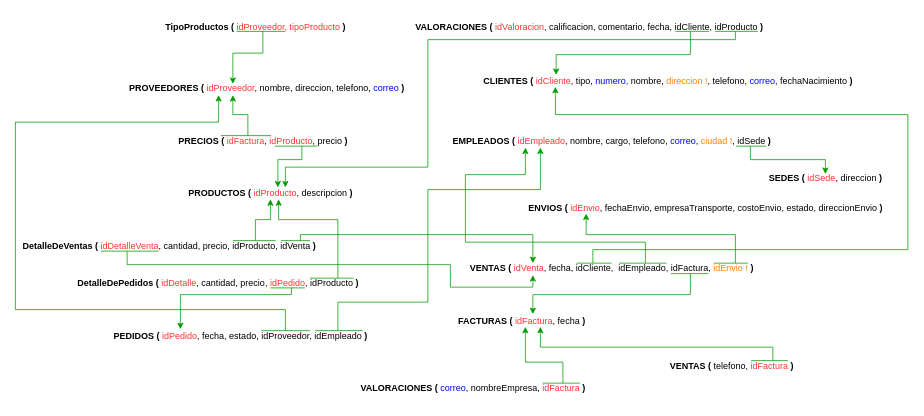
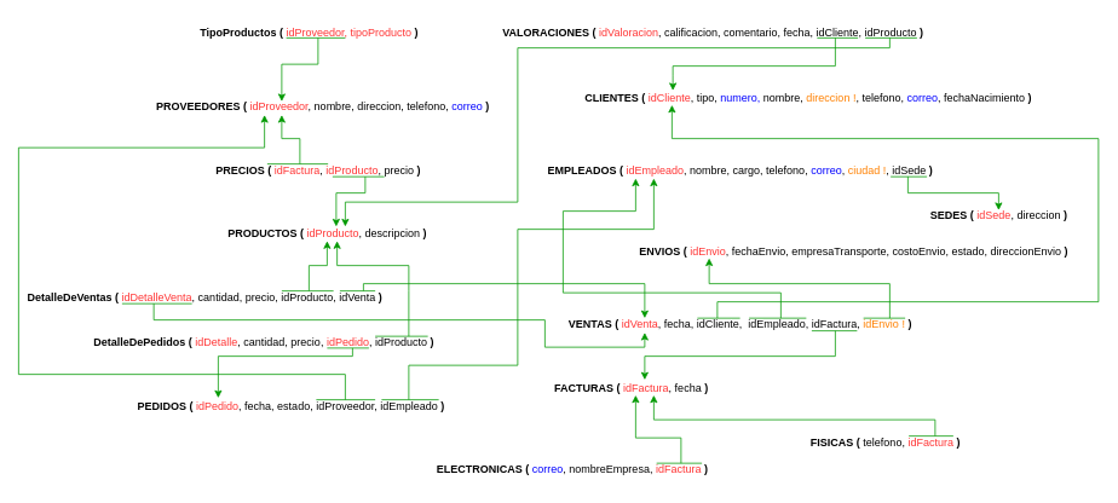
  <mxCell id="0" />
  <mxCell id="1" parent="0" />
  <mxCell id="2" value="&lt;b&gt;PROVEEDORES ( &lt;/b&gt;&lt;font style=&quot;color: rgb(255, 51, 51);&quot;&gt;idProveedor&lt;/font&gt;, nombre, direccion, telefono, &lt;font style=&quot;color: rgb(0, 0, 255);&quot;&gt;correo&lt;/font&gt;&lt;b&gt;&amp;nbsp;)&lt;/b&gt;" style="text;html=1;align=center;verticalAlign=middle;resizable=0;points=[];autosize=1;" parent="1" vertex="1"><mxGeometry x="160" y="102" width="390" height="30" as="geometry" /></mxCell>
  <mxCell id="3" value="&lt;b&gt;PRODUCTOS ( &lt;/b&gt;&lt;font style=&quot;color: rgb(255, 51, 51);&quot;&gt;i&lt;/font&gt;&lt;font style=&quot;color: rgb(255, 51, 51);&quot;&gt;dProducto&lt;/font&gt;, descripcion&lt;b&gt;&amp;nbsp;)&lt;/b&gt;" style="text;html=1;align=center;verticalAlign=middle;resizable=0;points=[];autosize=1;" parent="1" vertex="1"><mxGeometry x="240" y="242" width="240" height="30" as="geometry" /></mxCell>
  <mxCell id="4" style="edgeStyle=orthogonalEdgeStyle;rounded=0;orthogonalLoop=1;jettySize=auto;html=1;strokeColor=#009900;" parent="1" edge="1"><mxGeometry relative="1" as="geometry"><mxPoint x="370" y="249" as="targetPoint" /><mxPoint x="402" y="194" as="sourcePoint" /><Array as="points"><mxPoint x="402" y="212" /><mxPoint x="370" y="212" /></Array></mxGeometry></mxCell>
  <mxCell id="5" style="edgeStyle=orthogonalEdgeStyle;rounded=0;orthogonalLoop=1;jettySize=auto;html=1;strokeColor=#009900;" parent="1" edge="1"><mxGeometry relative="1" as="geometry"><mxPoint x="310" y="126" as="targetPoint" /><mxPoint x="330" y="180" as="sourcePoint" /><Array as="points"><mxPoint x="330" y="152" /><mxPoint x="310" y="152" /></Array></mxGeometry></mxCell>
  <mxCell id="6" value="&lt;b&gt;PRECIOS ( &lt;/b&gt;&lt;font style=&quot;color: rgb(255, 51, 51);&quot;&gt;idFactura&lt;/font&gt;, &lt;font style=&quot;color: rgb(255, 51, 51);&quot;&gt;idProducto&lt;/font&gt;, precio&lt;b&gt;&amp;nbsp;)&lt;/b&gt;" style="text;html=1;align=center;verticalAlign=middle;resizable=0;points=[];autosize=1;" parent="1" vertex="1"><mxGeometry x="220" y="172" width="260" height="30" as="geometry" /></mxCell>
  <mxCell id="7" style="edgeStyle=orthogonalEdgeStyle;rounded=0;orthogonalLoop=1;jettySize=auto;html=1;strokeColor=#009900;" parent="1" edge="1"><mxGeometry relative="1" as="geometry"><mxPoint x="240" y="438" as="targetPoint" /><mxPoint x="388" y="383" as="sourcePoint" /><Array as="points"><mxPoint x="388" y="392" /><mxPoint x="240" y="392" /></Array></mxGeometry></mxCell>
  <mxCell id="8" style="edgeStyle=orthogonalEdgeStyle;rounded=0;orthogonalLoop=1;jettySize=auto;html=1;strokeColor=#009900;" parent="1" edge="1"><mxGeometry relative="1" as="geometry"><mxPoint x="371" y="265" as="targetPoint" /><mxPoint x="450" y="370" as="sourcePoint" /><Array as="points"><mxPoint x="450" y="320" /><mxPoint x="450" y="292" /><mxPoint x="371" y="292" /></Array></mxGeometry></mxCell>
  <mxCell id="9" value="&lt;b&gt;DetalleDePedidos ( &lt;/b&gt;&lt;font style=&quot;color: rgb(255, 51, 51);&quot;&gt;idDetalle&lt;/font&gt;, cantidad, precio, &lt;font style=&quot;color: rgb(255, 51, 51);&quot;&gt;idPedido&lt;/font&gt;, idProducto&lt;b&gt;&amp;nbsp;)&lt;/b&gt;" style="text;html=1;align=center;verticalAlign=middle;resizable=0;points=[];autosize=1;" parent="1" vertex="1"><mxGeometry x="90" y="362" width="400" height="30" as="geometry" /></mxCell>
  <mxCell id="10" style="edgeStyle=orthogonalEdgeStyle;rounded=0;orthogonalLoop=1;jettySize=auto;html=1;strokeColor=#009900;" parent="1" edge="1"><mxGeometry relative="1" as="geometry"><mxPoint x="291" y="126" as="targetPoint" /><mxPoint x="380" y="440" as="sourcePoint" /><Array as="points"><mxPoint x="380" y="412" /><mxPoint x="20" y="412" /><mxPoint x="20" y="162" /><mxPoint x="291" y="162" /></Array></mxGeometry></mxCell>
  <mxCell id="11" style="edgeStyle=orthogonalEdgeStyle;rounded=0;orthogonalLoop=1;jettySize=auto;html=1;strokeColor=#009900;" parent="1" edge="1"><mxGeometry relative="1" as="geometry"><mxPoint x="720" y="196" as="targetPoint" /><mxPoint x="450" y="440" as="sourcePoint" /><Array as="points"><mxPoint x="450" y="402" /><mxPoint x="570" y="402" /><mxPoint x="570" y="252" /><mxPoint x="720" y="252" /></Array></mxGeometry></mxCell>
  <mxCell id="12" value="&lt;b&gt;PEDIDOS ( &lt;/b&gt;&lt;font style=&quot;color: rgb(255, 51, 51);&quot;&gt;idPedido&lt;/font&gt;, fecha, estado, idProveedor, idEmpleado&lt;b&gt; )&lt;/b&gt;" style="text;html=1;align=center;verticalAlign=middle;resizable=0;points=[];autosize=1;" parent="1" vertex="1"><mxGeometry x="140" y="432" width="360" height="30" as="geometry" /></mxCell>
  <mxCell id="13" style="edgeStyle=orthogonalEdgeStyle;rounded=0;orthogonalLoop=1;jettySize=auto;html=1;strokeColor=#009900;" parent="1" edge="1"><mxGeometry relative="1" as="geometry"><mxPoint x="360" y="265" as="targetPoint" /><mxPoint x="340" y="320" as="sourcePoint" /><Array as="points"><mxPoint x="340" y="292" /><mxPoint x="360" y="292" /></Array></mxGeometry></mxCell>
  <mxCell id="14" style="edgeStyle=orthogonalEdgeStyle;rounded=0;orthogonalLoop=1;jettySize=auto;html=1;strokeColor=#009900;" parent="1" edge="1"><mxGeometry relative="1" as="geometry"><mxPoint x="710" y="350" as="targetPoint" /><mxPoint x="400" y="320" as="sourcePoint" /><Array as="points"><mxPoint x="400" y="312" /><mxPoint x="710" y="312" /></Array></mxGeometry></mxCell>
  <mxCell id="15" style="edgeStyle=orthogonalEdgeStyle;rounded=0;orthogonalLoop=1;jettySize=auto;html=1;strokeColor=#009900;" edge="1" parent="1"><mxGeometry relative="1" as="geometry"><mxPoint x="710" y="366" as="targetPoint" /><mxPoint x="169" y="334" as="sourcePoint" /><Array as="points"><mxPoint x="169" y="352" /><mxPoint x="600" y="352" /><mxPoint x="600" y="382" /><mxPoint x="710" y="382" /></Array></mxGeometry></mxCell>
  <mxCell id="16" value="&lt;b&gt;DetalleDeVentas ( &lt;/b&gt;&lt;font style=&quot;color: rgb(255, 51, 51);&quot;&gt;idDetalleVenta&lt;/font&gt;, cantidad, precio, idProducto, idVenta&lt;b&gt;&amp;nbsp;)&lt;/b&gt;" style="text;html=1;align=center;verticalAlign=middle;resizable=0;points=[];autosize=1;" parent="1" vertex="1"><mxGeometry x="20" y="312" width="410" height="30" as="geometry" /></mxCell>
  <mxCell id="17" style="edgeStyle=orthogonalEdgeStyle;rounded=0;orthogonalLoop=1;jettySize=auto;html=1;strokeColor=#009900;" parent="1" edge="1"><mxGeometry relative="1" as="geometry"><mxPoint x="740" y="115" as="targetPoint" /><mxPoint x="790" y="350" as="sourcePoint" /><Array as="points"><mxPoint x="790" y="332" /><mxPoint x="1210" y="332" /><mxPoint x="1210" y="152" /><mxPoint x="740" y="152" /></Array></mxGeometry></mxCell>
  <mxCell id="18" style="edgeStyle=orthogonalEdgeStyle;rounded=0;orthogonalLoop=1;jettySize=auto;html=1;strokeColor=#009900;" parent="1" edge="1"><mxGeometry relative="1" as="geometry"><mxPoint x="700" y="196" as="targetPoint" /><mxPoint x="860" y="350" as="sourcePoint" /><Array as="points"><mxPoint x="860" y="322" /><mxPoint x="620" y="322" /><mxPoint x="620" y="232" /><mxPoint x="700" y="232" /></Array></mxGeometry></mxCell>
  <mxCell id="19" style="edgeStyle=orthogonalEdgeStyle;rounded=0;orthogonalLoop=1;jettySize=auto;html=1;strokeColor=#009900;" parent="1" edge="1"><mxGeometry relative="1" as="geometry"><mxPoint x="710" y="418" as="targetPoint" /><mxPoint x="920" y="364" as="sourcePoint" /><Array as="points"><mxPoint x="920" y="392" /><mxPoint x="710" y="392" /></Array></mxGeometry></mxCell>
  <mxCell id="20" style="edgeStyle=orthogonalEdgeStyle;rounded=0;orthogonalLoop=1;jettySize=auto;html=1;strokeColor=#009900;" parent="1" edge="1"><mxGeometry relative="1" as="geometry"><mxPoint x="781" y="284" as="targetPoint" /><mxPoint x="980" y="350" as="sourcePoint" /><Array as="points"><mxPoint x="980" y="312" /><mxPoint x="781" y="312" /></Array></mxGeometry></mxCell>
  <mxCell id="21" value="&lt;b&gt;VENTAS (&lt;font style=&quot;color: rgb(255, 51, 51);&quot;&gt; &lt;/font&gt;&lt;/b&gt;&lt;font style=&quot;color: rgb(255, 51, 51);&quot;&gt;idVenta&lt;/font&gt;, fecha, idCliente,&amp;nbsp;&lt;b&gt;&amp;nbsp;&lt;/b&gt;idEmpleado, idFactura,&lt;font style=&quot;color: rgb(255, 128, 0);&quot;&gt; idEnvio !&amp;nbsp;&lt;/font&gt;&lt;b&gt;)&lt;/b&gt;" style="text;html=1;align=center;verticalAlign=middle;resizable=0;points=[];autosize=1;" parent="1" vertex="1"><mxGeometry x="615" y="342" width="400" height="30" as="geometry" /></mxCell>
  <mxCell id="22" value="&lt;b&gt;CLIENTES ( &lt;/b&gt;&lt;font style=&quot;color: rgb(255, 51, 51);&quot;&gt;idCliente&lt;/font&gt;, tipo, &lt;font style=&quot;color: rgb(0, 0, 255);&quot;&gt;numero,&amp;nbsp;&lt;/font&gt;nombre, &lt;font style=&quot;color: rgb(255, 128, 0);&quot;&gt;direccion !&lt;/font&gt;, telefono, &lt;font style=&quot;color: rgb(0, 0, 255);&quot;&gt;correo&lt;/font&gt;, fechaNacimiento&lt;b&gt;&amp;nbsp;)&lt;/b&gt;" style="text;html=1;align=center;verticalAlign=middle;resizable=0;points=[];autosize=1;" parent="1" vertex="1"><mxGeometry x="630" y="92" width="520" height="30" as="geometry" /></mxCell>
  <mxCell id="23" value="&lt;b&gt;ENVIOS ( &lt;/b&gt;&lt;font style=&quot;color: rgb(255, 51, 51);&quot;&gt;idEnvio&lt;/font&gt;, fechaEnvio, empresaTransporte, costoEnvio, estado, direccionEnvio&lt;b&gt;&amp;nbsp;)&lt;/b&gt;" style="text;html=1;align=center;verticalAlign=middle;resizable=0;points=[];autosize=1;" parent="1" vertex="1"><mxGeometry x="690" y="262" width="500" height="30" as="geometry" /></mxCell>
  <mxCell id="24" value="&lt;b&gt;FACTURAS ( &lt;/b&gt;&lt;font style=&quot;color: rgb(255, 51, 51);&quot;&gt;idFactura&lt;/font&gt;, fecha&lt;b&gt;&amp;nbsp;)&lt;/b&gt;" style="text;html=1;align=center;verticalAlign=middle;resizable=0;points=[];autosize=1;strokeColor=none;fillColor=none;" parent="1" vertex="1"><mxGeometry x="600" y="412" width="190" height="30" as="geometry" /></mxCell>
  <mxCell id="25" style="edgeStyle=orthogonalEdgeStyle;rounded=0;orthogonalLoop=1;jettySize=auto;html=1;strokeColor=#009900;" parent="1" edge="1"><mxGeometry relative="1" as="geometry"><mxPoint x="700" y="435" as="targetPoint" /><mxPoint x="750" y="510" as="sourcePoint" /><Array as="points"><mxPoint x="750" y="482" /><mxPoint x="700" y="482" /></Array></mxGeometry></mxCell>
- <mxCell id="26" value="&lt;b&gt;VALORACIONES ( &lt;/b&gt;&lt;font style=&quot;color: rgb(0, 0, 255);&quot;&gt;correo&lt;/font&gt;, nombreEmpresa, &lt;font style=&quot;color: rgb(255, 51, 51);&quot;&gt;idFactura&lt;/font&gt;&lt;b&gt;&lt;font style=&quot;color: rgb(255, 51, 51);&quot;&gt; &lt;/font&gt;)&lt;/b&gt;" style="text;html=1;align=center;verticalAlign=middle;resizable=0;points=[];autosize=1;strokeColor=none;fillColor=none;" parent="1" vertex="1"><mxGeometry x="470" y="502" width="320" height="30" as="geometry" /></mxCell>
+ <mxCell id="26" value="&lt;b&gt;ELECTRONICAS ( &lt;/b&gt;&lt;font style=&quot;color: rgb(0, 0, 255);&quot;&gt;correo&lt;/font&gt;, nombreEmpresa, &lt;font style=&quot;color: rgb(255, 51, 51);&quot;&gt;idFactura&lt;/font&gt;&lt;b&gt;&lt;font style=&quot;color: rgb(255, 51, 51);&quot;&gt; &lt;/font&gt;)&lt;/b&gt;" style="text;html=1;align=center;verticalAlign=middle;resizable=0;points=[];autosize=1;strokeColor=none;fillColor=none;" parent="1" vertex="1"><mxGeometry x="470" y="502" width="320" height="30" as="geometry" /></mxCell>
  <mxCell id="27" style="edgeStyle=orthogonalEdgeStyle;rounded=0;orthogonalLoop=1;jettySize=auto;html=1;strokeColor=#009900;" parent="1" edge="1"><mxGeometry relative="1" as="geometry"><mxPoint x="720" y="435" as="targetPoint" /><mxPoint x="1030" y="480" as="sourcePoint" /><Array as="points"><mxPoint x="1030" y="462" /><mxPoint x="720" y="462" /><mxPoint x="720" y="436" /></Array></mxGeometry></mxCell>
- <mxCell id="28" value="&lt;b&gt;VENTAS ( &lt;/b&gt;telefono, &lt;font style=&quot;color: rgb(255, 51, 51);&quot;&gt;idFactura&lt;/font&gt;&lt;b&gt;&amp;nbsp;)&lt;/b&gt;" style="text;html=1;align=center;verticalAlign=middle;resizable=0;points=[];autosize=1;strokeColor=none;fillColor=none;" parent="1" vertex="1"><mxGeometry x="880" y="472" width="190" height="30" as="geometry" /></mxCell>
+ <mxCell id="28" value="&lt;b&gt;FISICAS ( &lt;/b&gt;telefono, &lt;font style=&quot;color: rgb(255, 51, 51);&quot;&gt;idFactura&lt;/font&gt;&lt;b&gt;&amp;nbsp;)&lt;/b&gt;" style="text;html=1;align=center;verticalAlign=middle;resizable=0;points=[];autosize=1;strokeColor=none;fillColor=none;" parent="1" vertex="1"><mxGeometry x="880" y="472" width="190" height="30" as="geometry" /></mxCell>
  <mxCell id="29" style="edgeStyle=orthogonalEdgeStyle;rounded=0;orthogonalLoop=1;jettySize=auto;html=1;strokeColor=#009900;" parent="1" edge="1"><mxGeometry relative="1" as="geometry"><mxPoint x="380" y="249" as="targetPoint" /><mxPoint x="980" y="41" as="sourcePoint" /><Array as="points"><mxPoint x="980" y="52" /><mxPoint x="570" y="52" /><mxPoint x="570" y="222" /><mxPoint x="380" y="222" /></Array></mxGeometry></mxCell>
  <mxCell id="30" style="edgeStyle=orthogonalEdgeStyle;rounded=0;orthogonalLoop=1;jettySize=auto;html=1;strokeColor=#009900;" parent="1" edge="1"><mxGeometry relative="1" as="geometry"><mxPoint x="741" y="99" as="targetPoint" /><mxPoint x="920" y="41" as="sourcePoint" /><Array as="points"><mxPoint x="920" y="72" /><mxPoint x="741" y="72" /><mxPoint x="741" y="82" /></Array></mxGeometry></mxCell>
  <mxCell id="31" value="&lt;b&gt;VALORACIONES ( &lt;/b&gt;&lt;font style=&quot;color: rgb(255, 51, 51);&quot;&gt;idValoracion&lt;/font&gt;, calificacion, comentario, fecha, idCliente, idProducto&lt;b&gt;&amp;nbsp;)&lt;/b&gt;" style="text;html=1;align=center;verticalAlign=middle;resizable=0;points=[];autosize=1;" parent="1" vertex="1"><mxGeometry x="540" y="20" width="490" height="30" as="geometry" /></mxCell>
  <mxCell id="32" style="edgeStyle=orthogonalEdgeStyle;rounded=0;orthogonalLoop=1;jettySize=auto;html=1;strokeColor=#009900;" parent="1" edge="1"><mxGeometry relative="1" as="geometry"><mxPoint x="1100" y="231" as="targetPoint" /><mxPoint x="1000" y="194" as="sourcePoint" /><Array as="points"><mxPoint x="1000" y="212" /><mxPoint x="1100" y="212" /></Array></mxGeometry></mxCell>
  <mxCell id="33" value="&lt;b&gt;EMPLEADOS ( &lt;/b&gt;&lt;font style=&quot;color: rgb(255, 51, 51);&quot;&gt;idEmpleado&lt;/font&gt;, nombre, cargo, telefono, &lt;font style=&quot;color: rgb(0, 0, 255);&quot;&gt;correo&lt;/font&gt;, &lt;font style=&quot;color: rgb(255, 128, 0);&quot;&gt;ciudad !&lt;/font&gt;, &lt;font style=&quot;color: rgb(0, 0, 0);&quot;&gt;idSede&lt;/font&gt;&amp;nbsp;&lt;b&gt;)&lt;/b&gt;" style="text;html=1;align=center;verticalAlign=middle;resizable=0;points=[];autosize=1;" parent="1" vertex="1"><mxGeometry x="590" y="172" width="450" height="30" as="geometry" /></mxCell>
  <mxCell id="34" value="&lt;b&gt;SEDES ( &lt;/b&gt;&lt;font style=&quot;color: rgb(255, 51, 51);&quot;&gt;idSede&lt;/font&gt;, direccion&lt;b&gt; )&lt;/b&gt;" style="text;html=1;align=center;verticalAlign=middle;resizable=0;points=[];autosize=1;strokeColor=none;fillColor=none;" parent="1" vertex="1"><mxGeometry x="1015" y="222" width="170" height="30" as="geometry" /></mxCell>
  <mxCell id="35" style="edgeStyle=orthogonalEdgeStyle;rounded=0;orthogonalLoop=1;jettySize=auto;html=1;strokeColor=#009900;" parent="1" edge="1"><mxGeometry relative="1" as="geometry"><mxPoint x="310" y="111" as="targetPoint" /><mxPoint x="350" y="41" as="sourcePoint" /><Array as="points"><mxPoint x="350" y="70" /><mxPoint x="310" y="70" /></Array></mxGeometry></mxCell>
  <mxCell id="36" value="&lt;b&gt;TipoProductos ( &lt;/b&gt;&lt;font style=&quot;color: rgb(255, 51, 51);&quot;&gt;idProveedor, tipoProducto&lt;/font&gt;&lt;b&gt;&lt;font style=&quot;color: rgb(255, 51, 51);&quot;&gt;&amp;nbsp;&lt;/font&gt;)&lt;/b&gt;" style="text;html=1;align=center;verticalAlign=middle;resizable=0;points=[];autosize=1;" parent="1" vertex="1"><mxGeometry x="210" y="20" width="260" height="30" as="geometry" /></mxCell>
  <mxCell id="37" value="" style="endArrow=none;html=1;rounded=0;strokeColor=#009900;" parent="1" edge="1"><mxGeometry width="50" height="50" relative="1" as="geometry"><mxPoint x="294" y="180" as="sourcePoint" /><mxPoint x="361" y="180" as="targetPoint" /></mxGeometry></mxCell>
  <mxCell id="38" value="" style="endArrow=none;html=1;rounded=0;strokeColor=#009900;" parent="1" edge="1"><mxGeometry width="50" height="50" relative="1" as="geometry"><mxPoint x="366" y="194" as="sourcePoint" /><mxPoint x="423" y="194" as="targetPoint" /></mxGeometry></mxCell>
  <mxCell id="39" value="" style="endArrow=none;html=1;rounded=0;strokeColor=#009900;" parent="1" edge="1"><mxGeometry width="50" height="50" relative="1" as="geometry"><mxPoint x="315" y="41" as="sourcePoint" /><mxPoint x="380" y="41" as="targetPoint" /></mxGeometry></mxCell>
  <mxCell id="40" value="" style="endArrow=none;html=1;rounded=0;strokeColor=#009900;" parent="1" edge="1"><mxGeometry width="50" height="50" relative="1" as="geometry"><mxPoint x="360" y="383" as="sourcePoint" /><mxPoint x="406" y="383" as="targetPoint" /></mxGeometry></mxCell>
  <mxCell id="41" value="" style="endArrow=none;html=1;rounded=0;strokeColor=#009900;" parent="1" edge="1"><mxGeometry width="50" height="50" relative="1" as="geometry"><mxPoint x="413" y="370" as="sourcePoint" /><mxPoint x="471" y="370" as="targetPoint" /></mxGeometry></mxCell>
  <mxCell id="42" value="" style="endArrow=none;html=1;rounded=0;strokeColor=#009900;" parent="1" edge="1"><mxGeometry width="50" height="50" relative="1" as="geometry"><mxPoint x="348" y="440" as="sourcePoint" /><mxPoint x="413" y="440" as="targetPoint" /></mxGeometry></mxCell>
  <mxCell id="43" value="" style="endArrow=none;html=1;rounded=0;strokeColor=#009900;" parent="1" edge="1"><mxGeometry width="50" height="50" relative="1" as="geometry"><mxPoint x="420" y="440" as="sourcePoint" /><mxPoint x="483" y="440" as="targetPoint" /></mxGeometry></mxCell>
  <mxCell id="44" value="" style="endArrow=none;html=1;rounded=0;strokeColor=#009900;" parent="1" edge="1"><mxGeometry width="50" height="50" relative="1" as="geometry"><mxPoint x="310" y="320" as="sourcePoint" /><mxPoint x="367" y="320" as="targetPoint" /></mxGeometry></mxCell>
  <mxCell id="45" value="" style="endArrow=none;html=1;rounded=0;strokeColor=#009900;" parent="1" edge="1"><mxGeometry width="50" height="50" relative="1" as="geometry"><mxPoint x="374" y="320" as="sourcePoint" /><mxPoint x="413" y="320" as="targetPoint" /></mxGeometry></mxCell>
  <mxCell id="46" value="" style="endArrow=none;html=1;rounded=0;strokeColor=#009900;" parent="1" edge="1"><mxGeometry width="50" height="50" relative="1" as="geometry"><mxPoint x="768" y="350" as="sourcePoint" /><mxPoint x="815" y="350" as="targetPoint" /></mxGeometry></mxCell>
  <mxCell id="47" value="" style="endArrow=none;html=1;rounded=0;strokeColor=#009900;" parent="1" edge="1"><mxGeometry width="50" height="50" relative="1" as="geometry"><mxPoint x="825" y="350" as="sourcePoint" /><mxPoint x="888" y="350" as="targetPoint" /></mxGeometry></mxCell>
  <mxCell id="48" value="" style="endArrow=none;html=1;rounded=0;strokeColor=#009900;" parent="1" edge="1"><mxGeometry width="50" height="50" relative="1" as="geometry"><mxPoint x="894" y="364" as="sourcePoint" /><mxPoint x="944" y="364" as="targetPoint" /></mxGeometry></mxCell>
  <mxCell id="49" value="" style="endArrow=none;html=1;rounded=0;strokeColor=#009900;" parent="1" edge="1"><mxGeometry width="50" height="50" relative="1" as="geometry"><mxPoint x="951" y="350" as="sourcePoint" /><mxPoint x="997" y="350" as="targetPoint" /></mxGeometry></mxCell>
  <mxCell id="50" value="" style="endArrow=none;html=1;rounded=0;strokeColor=#009900;" parent="1" edge="1"><mxGeometry width="50" height="50" relative="1" as="geometry"><mxPoint x="1001" y="480" as="sourcePoint" /><mxPoint x="1050" y="480" as="targetPoint" /></mxGeometry></mxCell>
  <mxCell id="51" value="" style="endArrow=none;html=1;rounded=0;strokeColor=#009900;" parent="1" edge="1"><mxGeometry width="50" height="50" relative="1" as="geometry"><mxPoint x="723" y="510" as="sourcePoint" /><mxPoint x="773" y="510" as="targetPoint" /></mxGeometry></mxCell>
  <mxCell id="52" value="" style="endArrow=none;html=1;rounded=0;strokeColor=#009900;" parent="1" edge="1"><mxGeometry width="50" height="50" relative="1" as="geometry"><mxPoint x="981" y="194" as="sourcePoint" /><mxPoint x="1021" y="194" as="targetPoint" /></mxGeometry></mxCell>
  <mxCell id="53" value="" style="endArrow=none;html=1;rounded=0;strokeColor=#009900;" parent="1" edge="1"><mxGeometry width="50" height="50" relative="1" as="geometry"><mxPoint x="953" y="41" as="sourcePoint" /><mxPoint x="1010" y="41" as="targetPoint" /></mxGeometry></mxCell>
  <mxCell id="54" value="" style="endArrow=none;html=1;rounded=0;strokeColor=#009900;" parent="1" edge="1"><mxGeometry width="50" height="50" relative="1" as="geometry"><mxPoint x="900" y="41" as="sourcePoint" /><mxPoint x="945" y="41" as="targetPoint" /></mxGeometry></mxCell>
  <mxCell id="55" value="" style="endArrow=none;html=1;rounded=0;strokeColor=#009900;" edge="1" parent="1"><mxGeometry width="50" height="50" relative="1" as="geometry"><mxPoint x="134" y="334" as="sourcePoint" /><mxPoint x="211" y="334" as="targetPoint" /></mxGeometry></mxCell>
